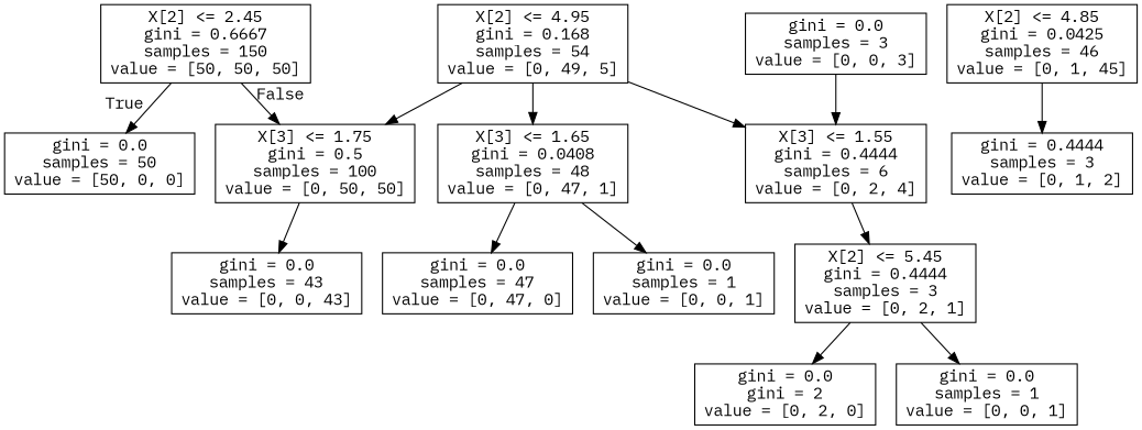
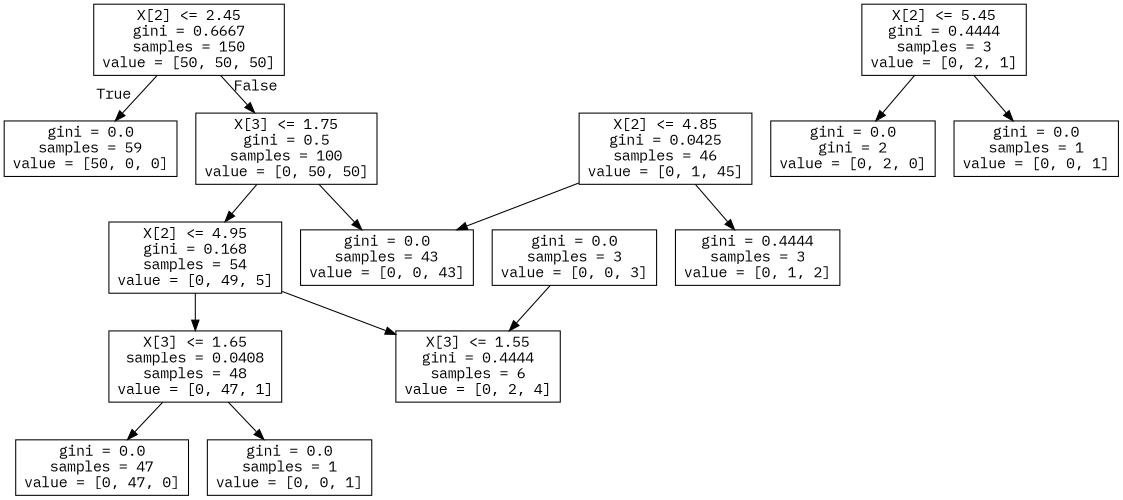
  digraph {
    fontname="IBM Plex Mono"
    node [fontname="IBM Plex Mono" shape=box]
    edge [fontname="IBM Plex Mono"]
    n1 [label="X[2] <= 2.45\ngini = 0.6667\nsamples = 150\nvalue = [50, 50, 50]"]
-   n2 [label="gini = 0.0\nsamples = 50\nvalue = [50, 0, 0]"]
+   n2 [label="gini = 0.0\nsamples = 59\nvalue = [50, 0, 0]"]
    n3 [label="X[3] <= 1.75\ngini = 0.5\nsamples = 100\nvalue = [0, 50, 50]"]
    n4 [label="X[2] <= 4.95\ngini = 0.168\nsamples = 54\nvalue = [0, 49, 5]"]
    n5 [label="gini = 0.0\nsamples = 43\nvalue = [0, 0, 43]"]
-   n6 [label="X[3] <= 1.65\ngini = 0.0408\nsamples = 48\nvalue = [0, 47, 1]"]
+   n6 [label="X[3] <= 1.65\nsamples = 0.0408\nsamples = 48\nvalue = [0, 47, 1]"]
    n7 [label="X[3] <= 1.55\ngini = 0.4444\nsamples = 6\nvalue = [0, 2, 4]"]
    n8 [label="X[2] <= 4.85\ngini = 0.0425\nsamples = 46\nvalue = [0, 1, 45]"]
    n9 [label="gini = 0.4444\nsamples = 3\nvalue = [0, 1, 2]"]
    n10 [label="gini = 0.0\nsamples = 47\nvalue = [0, 47, 0]"]
    n11 [label="gini = 0.0\nsamples = 1\nvalue = [0, 0, 1]"]
    n12 [label="X[2] <= 5.45\ngini = 0.4444\nsamples = 3\nvalue = [0, 2, 1]"]
    n13 [label="gini = 0.0\nsamples = 3\nvalue = [0, 0, 3]"]
    n14 [label="gini = 0.0\ngini = 2\nvalue = [0, 2, 0]"]
    n15 [label="gini = 0.0\nsamples = 1\nvalue = [0, 0, 1]"]
    n1 -> n2 [headlabel=True labelangle=45 labeldistance=2.5]
    n1 -> n3 [headlabel=False labelangle=-45 labeldistance=2.5]
-   n4 -> n3
+   n3 -> n4
    n3 -> n5
    n4 -> n6
    n4 -> n7
    n6 -> n10
    n6 -> n11
-   n7 -> n12
+   n8 -> n5
    n8 -> n9
    n12 -> n14
    n12 -> n15
    n13 -> n7
  }
